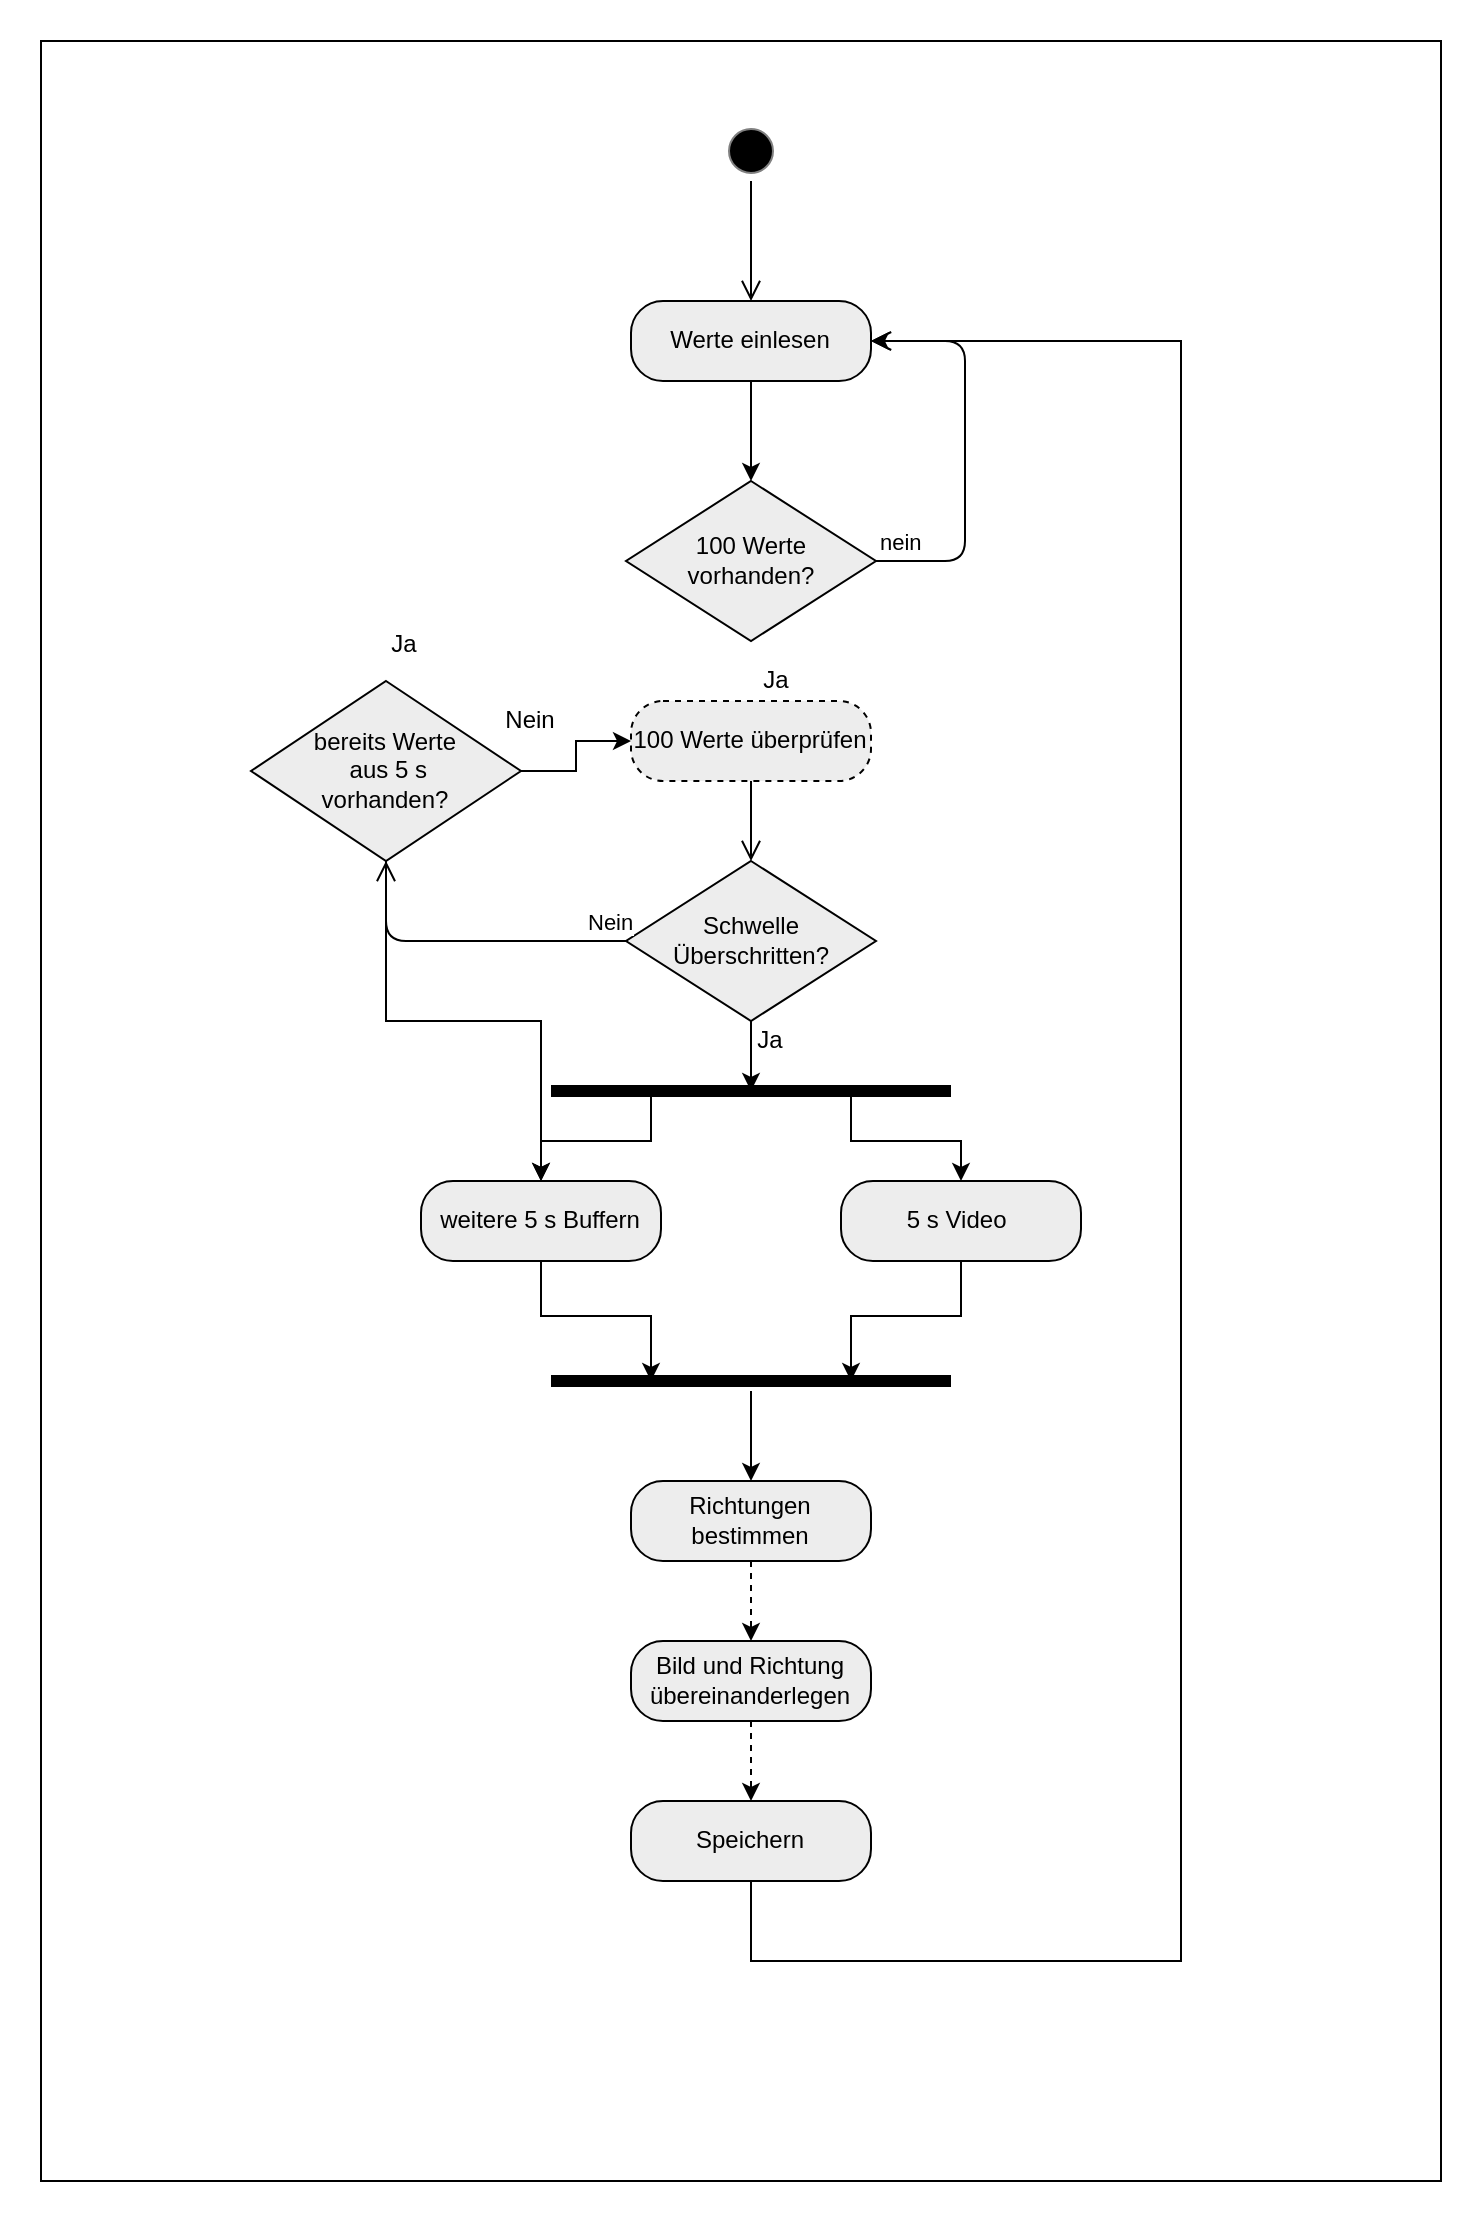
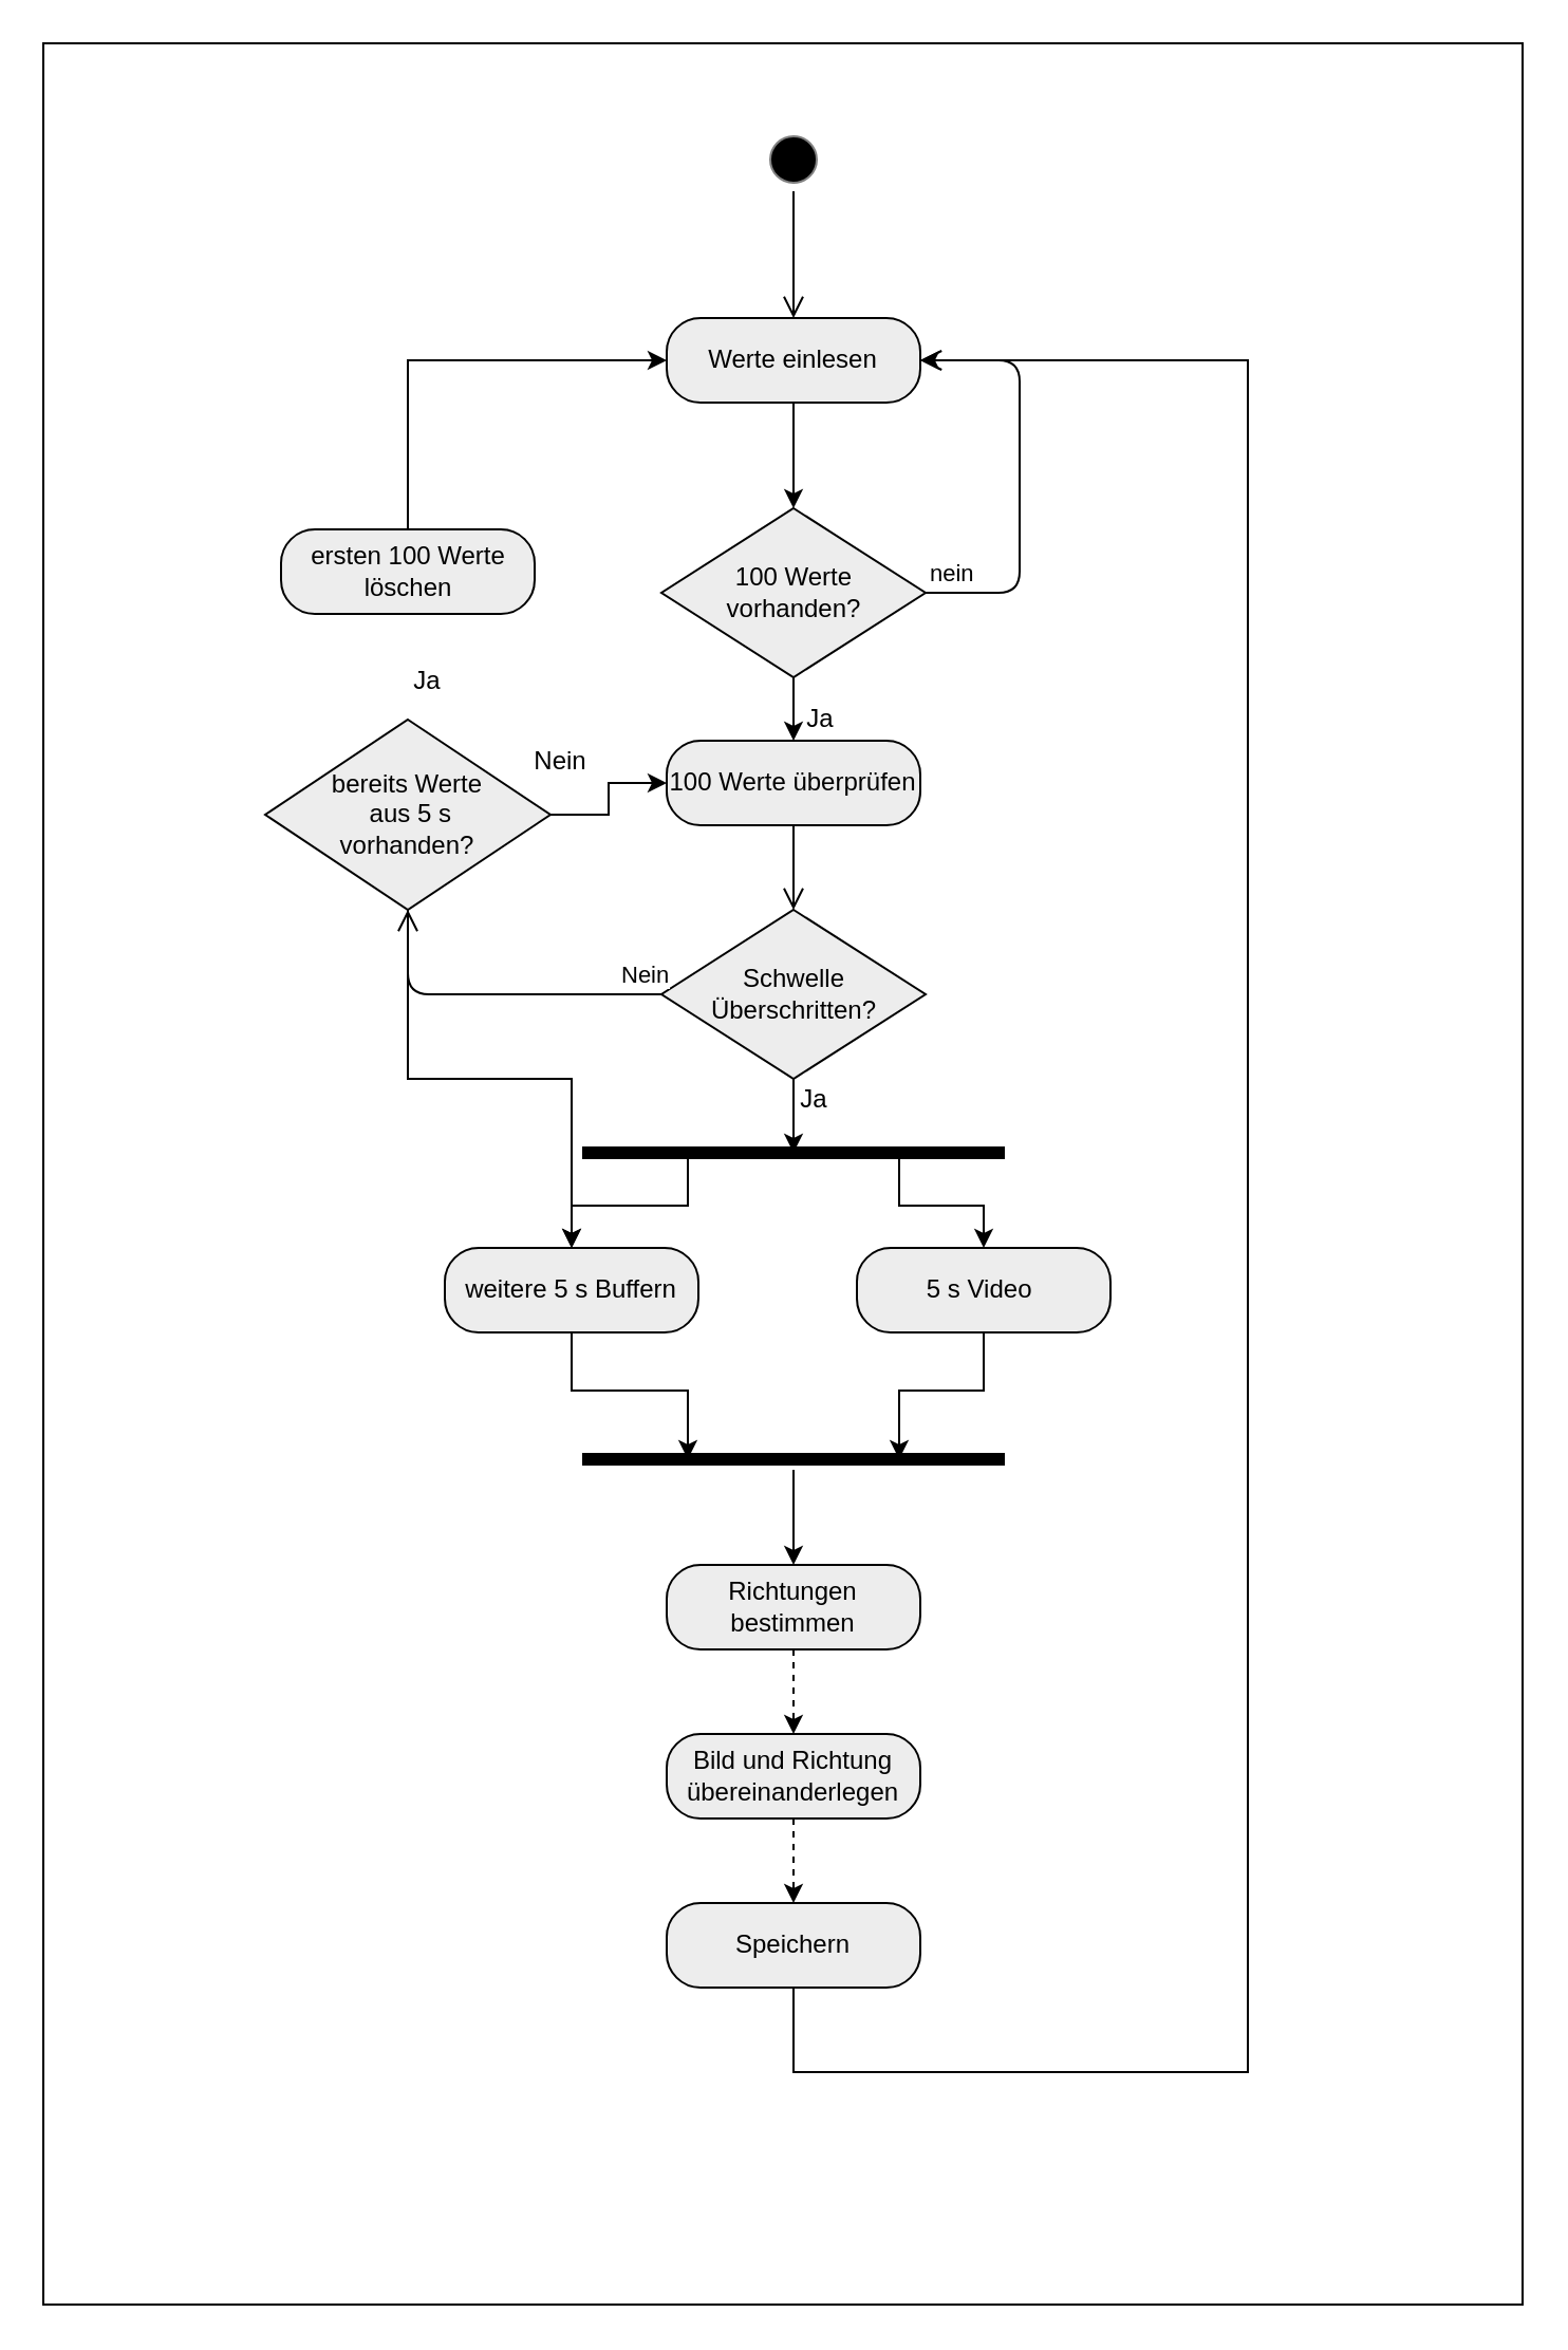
  <mxCell id="0" />
  <mxCell id="1" value="Untitled Layer" style="locked=1;" parent="0" />
  <mxCell id="2" value="" style="rounded=0;whiteSpace=wrap;html=1;strokeColor=#000000;fillColor=#FFFFFF;" vertex="1" parent="1"><mxGeometry x="20" y="20" width="700" height="1070" as="geometry" /></mxCell>
  <mxCell id="3" style="edgeStyle=orthogonalEdgeStyle;rounded=0;orthogonalLoop=1;jettySize=auto;html=1;strokeColor=#000000;" edge="1" parent="1" source="35" target="7"><mxGeometry relative="1" as="geometry" /></mxCell>
  <mxCell id="4" parent="0" />
  <mxCell id="5" value="" style="ellipse;html=1;shape=startState;fillColor=#000000;strokeColor=#808080;" vertex="1" parent="4"><mxGeometry x="360" y="60" width="30" height="30" as="geometry" /></mxCell>
  <mxCell id="6" value="" style="edgeStyle=orthogonalEdgeStyle;html=1;verticalAlign=bottom;endArrow=open;endSize=8;" edge="1" source="5" parent="4"><mxGeometry relative="1" as="geometry"><mxPoint x="375" y="150" as="targetPoint" /></mxGeometry></mxCell>
- <mxCell id="7" value="100 Werte überprüfen" style="rounded=1;whiteSpace=wrap;html=1;arcSize=40;fontColor=#000000;fillColor=#EDEDED;dashed=1;" vertex="1" parent="4"><mxGeometry x="315" y="350" width="120" height="40" as="geometry" /></mxCell>
+ <mxCell id="7" value="100 Werte überprüfen" style="rounded=1;whiteSpace=wrap;html=1;arcSize=40;fontColor=#000000;fillColor=#EDEDED;" vertex="1" parent="4"><mxGeometry x="315" y="350" width="120" height="40" as="geometry" /></mxCell>
  <mxCell id="8" value="" style="edgeStyle=orthogonalEdgeStyle;html=1;verticalAlign=bottom;endArrow=open;endSize=8;" edge="1" source="7" parent="4"><mxGeometry relative="1" as="geometry"><mxPoint x="375" y="430" as="targetPoint" /></mxGeometry></mxCell>
  <mxCell id="9" style="edgeStyle=orthogonalEdgeStyle;rounded=0;orthogonalLoop=1;jettySize=auto;html=1;strokeColor=#000000;entryX=0.5;entryY=0.5;entryDx=0;entryDy=0;entryPerimeter=0;" edge="1" parent="4" source="10" target="20"><mxGeometry relative="1" as="geometry" /></mxCell>
  <mxCell id="10" value="Schwelle Überschritten?" style="rhombus;whiteSpace=wrap;html=1;fillColor=#EDEDED;" vertex="1" parent="4"><mxGeometry x="312.5" y="430" width="125" height="80" as="geometry" /></mxCell>
  <mxCell id="11" value="Nein" style="edgeStyle=orthogonalEdgeStyle;html=1;align=left;verticalAlign=bottom;endArrow=open;endSize=8;entryX=0.5;entryY=1;entryDx=0;entryDy=0;" edge="1" source="10" parent="4" target="35"><mxGeometry x="-0.735" relative="1" as="geometry"><mxPoint x="170" y="320" as="targetPoint" /><Array as="points"><mxPoint x="193" y="470" /></Array><mxPoint as="offset" /></mxGeometry></mxCell>
  <mxCell id="12" style="edgeStyle=orthogonalEdgeStyle;rounded=0;orthogonalLoop=1;jettySize=auto;html=1;strokeColor=#000000;" edge="1" parent="4" source="13" target="31"><mxGeometry relative="1" as="geometry" /></mxCell>
  <mxCell id="13" value="Werte einlesen" style="rounded=1;whiteSpace=wrap;html=1;arcSize=40;fontColor=#000000;fillColor=#EDEDED;" vertex="1" parent="4"><mxGeometry x="315" y="150" width="120" height="40" as="geometry" /></mxCell>
  <mxCell id="14" style="edgeStyle=orthogonalEdgeStyle;rounded=0;orthogonalLoop=1;jettySize=auto;html=1;entryX=0.5;entryY=0;entryDx=0;entryDy=0;strokeColor=#000000;dashed=1;" edge="1" parent="4" source="15" target="24"><mxGeometry relative="1" as="geometry" /></mxCell>
  <mxCell id="15" value="Richtungen bestimmen" style="rounded=1;whiteSpace=wrap;html=1;arcSize=40;fontColor=#000000;fillColor=#EDEDED;" vertex="1" parent="4"><mxGeometry x="315" y="740" width="120" height="40" as="geometry" /></mxCell>
  <mxCell id="16" style="edgeStyle=orthogonalEdgeStyle;rounded=0;orthogonalLoop=1;jettySize=auto;html=1;entryX=0.75;entryY=0.5;entryDx=0;entryDy=0;entryPerimeter=0;strokeColor=#000000;" edge="1" parent="4" source="17" target="22"><mxGeometry relative="1" as="geometry" /></mxCell>
- <mxCell id="17" value="5 s Video&amp;nbsp;" style="rounded=1;whiteSpace=wrap;html=1;arcSize=40;fontColor=#000000;fillColor=#EDEDED;" vertex="1" parent="4"><mxGeometry x="420" y="590" width="120" height="40" as="geometry" /></mxCell>
+ <mxCell id="17" value="5 s Video&amp;nbsp;" style="rounded=1;whiteSpace=wrap;html=1;arcSize=40;fontColor=#000000;fillColor=#EDEDED;" vertex="1" parent="4"><mxGeometry x="405" y="590" width="120" height="40" as="geometry" /></mxCell>
  <mxCell id="18" style="edgeStyle=orthogonalEdgeStyle;rounded=0;orthogonalLoop=1;jettySize=auto;html=1;exitX=0.75;exitY=0.5;exitDx=0;exitDy=0;exitPerimeter=0;strokeColor=#000000;" edge="1" parent="4" source="20" target="17"><mxGeometry relative="1" as="geometry" /></mxCell>
  <mxCell id="19" style="edgeStyle=orthogonalEdgeStyle;rounded=0;orthogonalLoop=1;jettySize=auto;html=1;exitX=0.25;exitY=0.5;exitDx=0;exitDy=0;exitPerimeter=0;strokeColor=#000000;" edge="1" parent="4" source="20" target="28"><mxGeometry relative="1" as="geometry" /></mxCell>
  <mxCell id="20" value="" style="shape=line;html=1;strokeWidth=6;fillColor=#E6E6E6;" vertex="1" parent="4"><mxGeometry x="275" y="540" width="200" height="10" as="geometry" /></mxCell>
  <mxCell id="21" style="edgeStyle=orthogonalEdgeStyle;rounded=0;orthogonalLoop=1;jettySize=auto;html=1;strokeColor=#000000;" edge="1" parent="4" source="22" target="15"><mxGeometry relative="1" as="geometry" /></mxCell>
  <mxCell id="22" value="" style="shape=line;html=1;strokeWidth=6;fillColor=#E6E6E6;" vertex="1" parent="4"><mxGeometry x="275" y="685" width="200" height="10" as="geometry" /></mxCell>
  <mxCell id="23" style="edgeStyle=orthogonalEdgeStyle;rounded=0;orthogonalLoop=1;jettySize=auto;html=1;strokeColor=#000000;dashed=1;" edge="1" parent="4" source="24" target="26"><mxGeometry relative="1" as="geometry" /></mxCell>
  <mxCell id="24" value="Bild und Richtung übereinanderlegen" style="rounded=1;whiteSpace=wrap;html=1;arcSize=40;fontColor=#000000;fillColor=#EDEDED;" vertex="1" parent="4"><mxGeometry x="315" y="820" width="120" height="40" as="geometry" /></mxCell>
  <mxCell id="25" style="edgeStyle=orthogonalEdgeStyle;rounded=0;orthogonalLoop=1;jettySize=auto;html=1;entryX=1;entryY=0.5;entryDx=0;entryDy=0;strokeColor=#000000;" edge="1" parent="4" source="26" target="13"><mxGeometry relative="1" as="geometry"><Array as="points"><mxPoint x="375" y="980" /><mxPoint x="590" y="980" /><mxPoint x="590" y="170" /></Array></mxGeometry></mxCell>
  <mxCell id="26" value="Speichern" style="rounded=1;whiteSpace=wrap;html=1;arcSize=40;fontColor=#000000;fillColor=#EDEDED;" vertex="1" parent="4"><mxGeometry x="315" y="900" width="120" height="40" as="geometry" /></mxCell>
  <mxCell id="27" style="edgeStyle=orthogonalEdgeStyle;rounded=0;orthogonalLoop=1;jettySize=auto;html=1;entryX=0.25;entryY=0.5;entryDx=0;entryDy=0;entryPerimeter=0;strokeColor=#000000;" edge="1" parent="4" source="28" target="22"><mxGeometry relative="1" as="geometry" /></mxCell>
  <mxCell id="28" value="weitere 5 s Buffern" style="rounded=1;whiteSpace=wrap;html=1;arcSize=40;fontColor=#000000;fillColor=#EDEDED;" vertex="1" parent="4"><mxGeometry x="210" y="590" width="120" height="40" as="geometry" /></mxCell>
  <mxCell id="29" value="Ja" style="text;html=1;strokeColor=none;fillColor=none;align=center;verticalAlign=middle;whiteSpace=wrap;rounded=0;" vertex="1" parent="4"><mxGeometry x="365" y="510" width="40" height="20" as="geometry" /></mxCell>
+ <mxCell id="30" style="edgeStyle=orthogonalEdgeStyle;rounded=0;orthogonalLoop=1;jettySize=auto;html=1;strokeColor=#000000;" edge="1" parent="4" source="31" target="7"><mxGeometry relative="1" as="geometry" /></mxCell>
  <mxCell id="31" value="100 Werte &lt;br&gt;vorhanden?" style="rhombus;whiteSpace=wrap;html=1;fillColor=#EDEDED;" vertex="1" parent="4"><mxGeometry x="312.5" y="240" width="125" height="80" as="geometry" /></mxCell>
  <mxCell id="32" value="nein" style="edgeStyle=orthogonalEdgeStyle;html=1;align=left;verticalAlign=bottom;endArrow=open;endSize=8;exitX=1;exitY=0.5;exitDx=0;exitDy=0;" edge="1" parent="4" source="31" target="13"><mxGeometry x="-1" relative="1" as="geometry"><mxPoint x="437.5" y="190" as="targetPoint" /><Array as="points"><mxPoint x="482" y="280" /><mxPoint x="482" y="170" /></Array></mxGeometry></mxCell>
  <mxCell id="33" value="Ja" style="text;html=1;strokeColor=none;fillColor=none;align=center;verticalAlign=middle;whiteSpace=wrap;rounded=0;" vertex="1" parent="4"><mxGeometry x="367.5" y="330" width="40" height="20" as="geometry" /></mxCell>
  <mxCell id="34" style="edgeStyle=orthogonalEdgeStyle;rounded=0;orthogonalLoop=1;jettySize=auto;html=1;strokeColor=#000000;" edge="1" parent="4" source="35" target="28"><mxGeometry relative="1" as="geometry"><mxPoint x="270" y="170" as="targetPoint" /></mxGeometry></mxCell>
  <mxCell id="35" value="bereits Werte&lt;br&gt;&amp;nbsp;aus 5 s &lt;br&gt;vorhanden?" style="rhombus;whiteSpace=wrap;html=1;fillColor=#EDEDED;" vertex="1" parent="4"><mxGeometry x="125" y="340" width="135" height="90" as="geometry" /></mxCell>
+ <mxCell id="36" style="edgeStyle=orthogonalEdgeStyle;rounded=0;orthogonalLoop=1;jettySize=auto;html=1;entryX=0;entryY=0.5;entryDx=0;entryDy=0;strokeColor=#000000;exitX=0.5;exitY=0;exitDx=0;exitDy=0;" edge="1" parent="4" source="37" target="13"><mxGeometry relative="1" as="geometry" /></mxCell>
+ <mxCell id="37" value="ersten 100 Werte löschen" style="rounded=1;whiteSpace=wrap;html=1;arcSize=40;fontColor=#000000;fillColor=#EDEDED;" vertex="1" parent="4"><mxGeometry x="132.5" y="250" width="120" height="40" as="geometry" /></mxCell>
  <mxCell id="38" value="Ja" style="text;html=1;strokeColor=none;fillColor=none;align=center;verticalAlign=middle;whiteSpace=wrap;rounded=0;" vertex="1" parent="4"><mxGeometry x="182" y="312" width="40" height="20" as="geometry" /></mxCell>
  <mxCell id="39" value="Nein" style="text;html=1;strokeColor=none;fillColor=none;align=center;verticalAlign=middle;whiteSpace=wrap;rounded=0;" vertex="1" parent="4"><mxGeometry x="245" y="350" width="40" height="20" as="geometry" /></mxCell>
